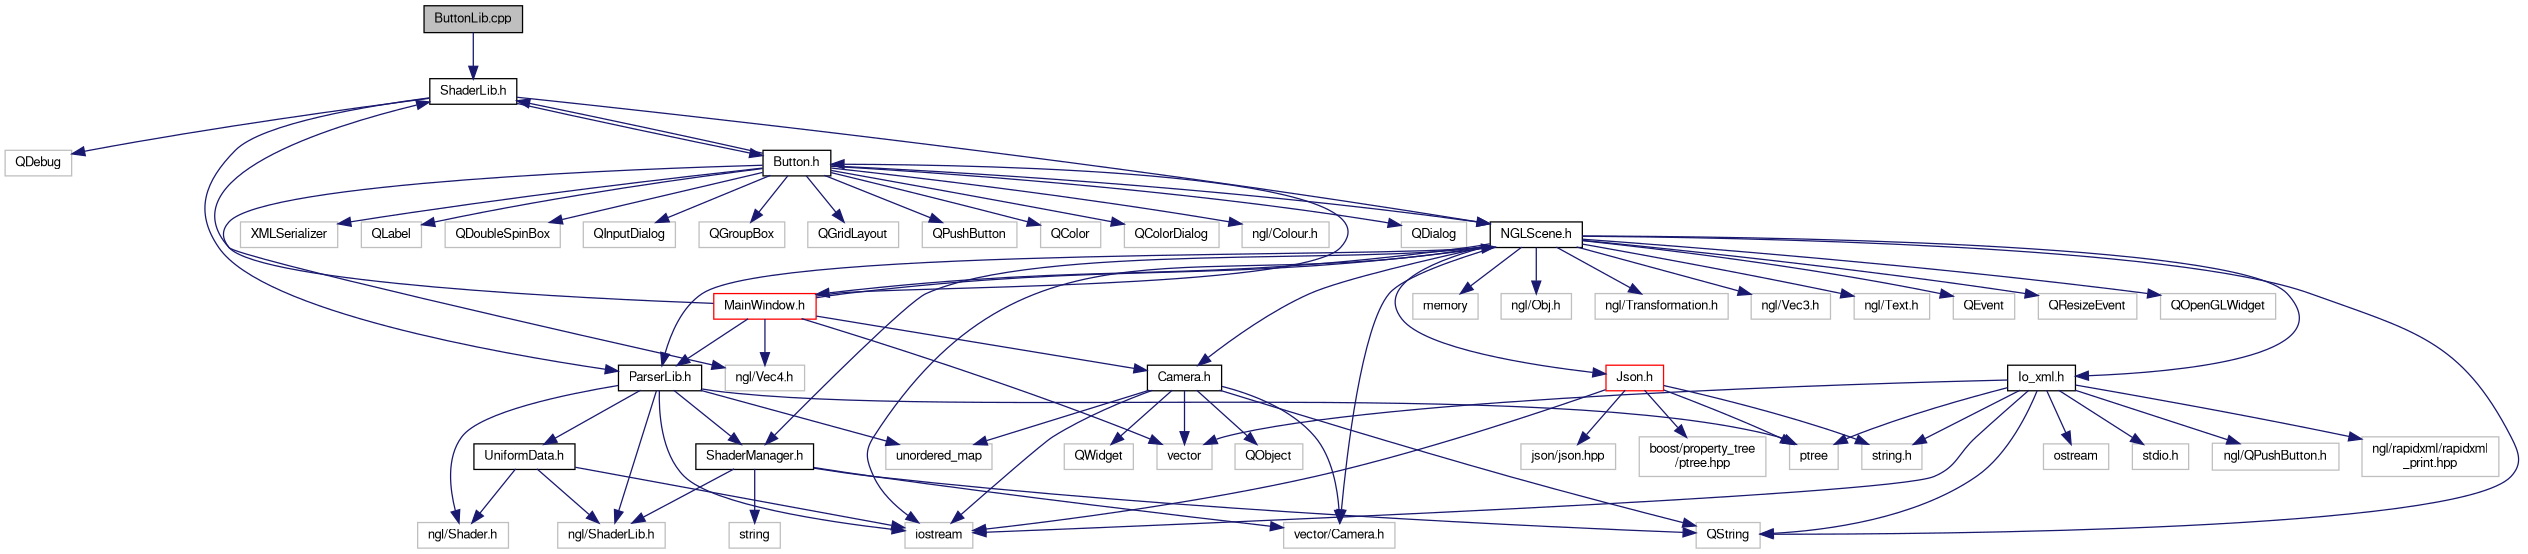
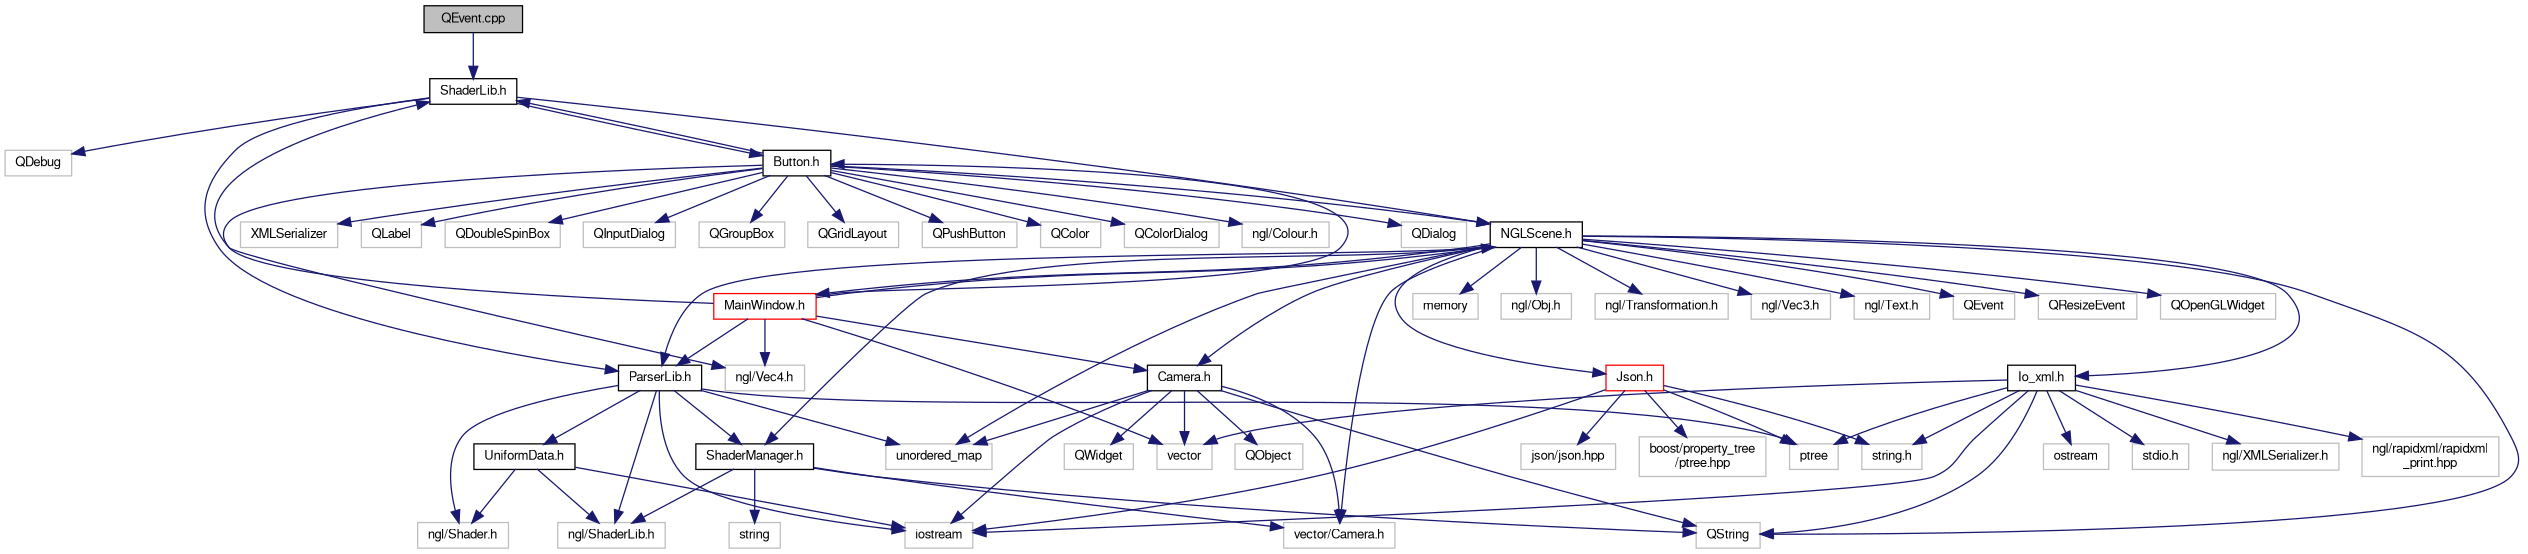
  digraph {
    node [color=grey75 fillcolor=white fontname=FreeSans fontsize=10 shape=record style=filled]
    edge [color=midnightblue fontname=FreeSans fontsize=10 labelfontname=FreeSans labelfontsize=10 style=solid]
-   n1 [color=black fillcolor=grey75 fontcolor=black height=0.2 label="ButtonLib.cpp" width=0.4]
+   n1 [color=black fillcolor=grey75 fontcolor=black height=0.2 label="QEvent.cpp" width=0.4]
    n2 [color=black height=0.2 label="ShaderLib.h" width=0.4]
    n3 [height=0.2 label=QDebug width=0.4]
    n4 [color=black height=0.2 label="ParserLib.h" width=0.4]
    n5 [color=black height=0.2 label="Button.h" width=0.4]
    n6 [color=black height=0.2 label="NGLScene.h" width=0.4]
    n7 [height=0.2 label=unordered_map width=0.4]
    n8 [height=0.2 label=iostream width=0.4]
    n9 [height=0.2 label=ptree width=0.4]
    n10 [height=0.2 label="ngl/ShaderLib.h" width=0.4]
    n11 [height=0.2 label="ngl/Shader.h" width=0.4]
    n12 [color=black height=0.2 label="UniformData.h" width=0.4]
    n13 [color=black height=0.2 label="ShaderManager.h" width=0.4]
    n14 [height=0.2 label=QDialog width=0.4]
    n15 [height=0.2 label=XMLSerializer width=0.4]
    n16 [height=0.2 label=QLabel width=0.4]
    n17 [height=0.2 label=QDoubleSpinBox width=0.4]
    n18 [height=0.2 label=QInputDialog width=0.4]
    n19 [height=0.2 label=QGroupBox width=0.4]
    n20 [height=0.2 label=QGridLayout width=0.4]
    n21 [height=0.2 label=QPushButton width=0.4]
    n22 [height=0.2 label=QColor width=0.4]
    n23 [height=0.2 label=QColorDialog width=0.4]
    n24 [height=0.2 label="ngl/Vec4.h" width=0.4]
    n25 [height=0.2 label="ngl/Colour.h" width=0.4]
    n26 [height=0.2 label=QString width=0.4]
    n27 [height=0.2 label="vector/Camera.h" width=0.4]
    n28 [height=0.2 label=memory width=0.4]
    n29 [height=0.2 label="ngl/Obj.h" width=0.4]
    n30 [height=0.2 label="ngl/Transformation.h" width=0.4]
    n31 [height=0.2 label="ngl/Vec3.h" width=0.4]
    n32 [height=0.2 label="ngl/Text.h" width=0.4]
    n33 [height=0.2 label=QEvent width=0.4]
    n34 [height=0.2 label=QResizeEvent width=0.4]
    n35 [height=0.2 label=QOpenGLWidget width=0.4]
    n36 [color=black height=0.2 label="Camera.h" width=0.4]
    n37 [color=black height=0.2 label="Io_xml.h" width=0.4]
    n38 [color=red height=0.2 label="Json.h" width=0.4]
    n39 [color=red height=0.2 label="MainWindow.h" width=0.4]
    n40 [height=0.2 label=string width=0.4]
    n41 [height=0.2 label=QWidget width=0.4]
    n42 [height=0.2 label=QObject width=0.4]
    n43 [height=0.2 label=vector width=0.4]
    n44 [height=0.2 label=ostream width=0.4]
    n45 [height=0.2 label="stdio.h" width=0.4]
    n46 [height=0.2 label="string.h" width=0.4]
-   n47 [height=0.2 label="ngl/QPushButton.h" width=0.4]
+   n47 [height=0.2 label="ngl/XMLSerializer.h" width=0.4]
    n48 [height=0.2 label="ngl/rapidxml/rapidxml\l_print.hpp" width=0.4]
    n49 [height=0.2 label="json/json.hpp" width=0.4]
    n50 [height=0.2 label="boost/property_tree\l/ptree.hpp" width=0.4]
    n1 -> n2
    n2 -> n3
    n2 -> n4
    n2 -> n5
    n2 -> n6
    n4 -> n7
    n4 -> n8
    n4 -> n9
    n4 -> n10
    n4 -> n11
    n4 -> n12
    n4 -> n13
    n5 -> n2
    n5 -> n6
    n5 -> n14
    n5 -> n15
    n5 -> n16
    n5 -> n17
    n5 -> n18
    n5 -> n19
    n5 -> n20
    n5 -> n21
    n5 -> n22
    n5 -> n23
    n5 -> n24
    n5 -> n25
    n6 -> n4
-   n6 -> n8
+   n6 -> n7
    n6 -> n13
    n6 -> n26
    n6 -> n27
    n6 -> n28
    n6 -> n29
    n6 -> n30
    n6 -> n31
    n6 -> n32
    n6 -> n33
    n6 -> n34
    n6 -> n35
    n6 -> n36
    n6 -> n37
    n6 -> n38
    n6 -> n39
    n12 -> n8
    n12 -> n10
    n12 -> n11
    n13 -> n10
    n13 -> n26
    n13 -> n27
    n13 -> n40
    n36 -> n7
    n36 -> n8
    n36 -> n26
    n36 -> n27
    n36 -> n41
    n36 -> n42
    n36 -> n43
    n37 -> n8
    n37 -> n9
    n37 -> n26
    n37 -> n43
    n37 -> n44
    n37 -> n45
    n37 -> n46
    n37 -> n47
    n37 -> n48
    n38 -> n8
    n38 -> n9
    n38 -> n46
    n38 -> n49
    n38 -> n50
    n39 -> n2
    n39 -> n4
    n39 -> n5
    n39 -> n6
    n39 -> n24
    n39 -> n36
    n39 -> n43
  }
